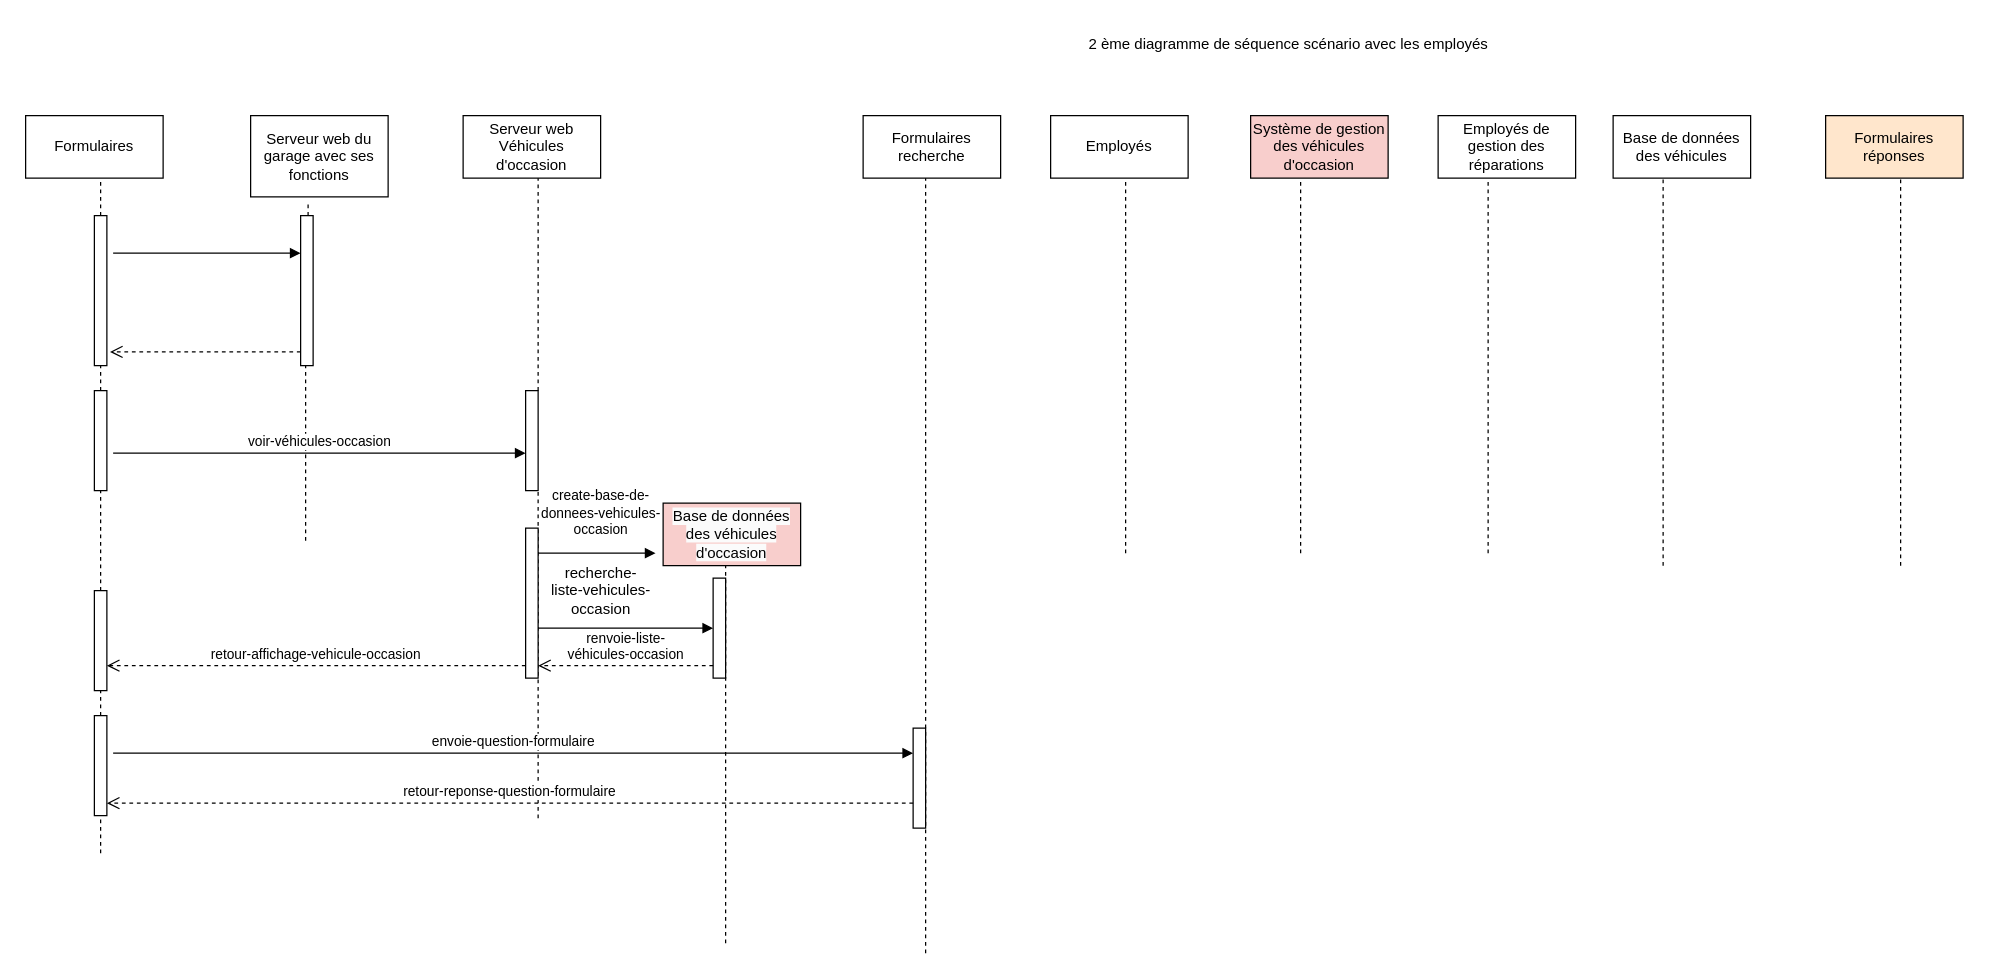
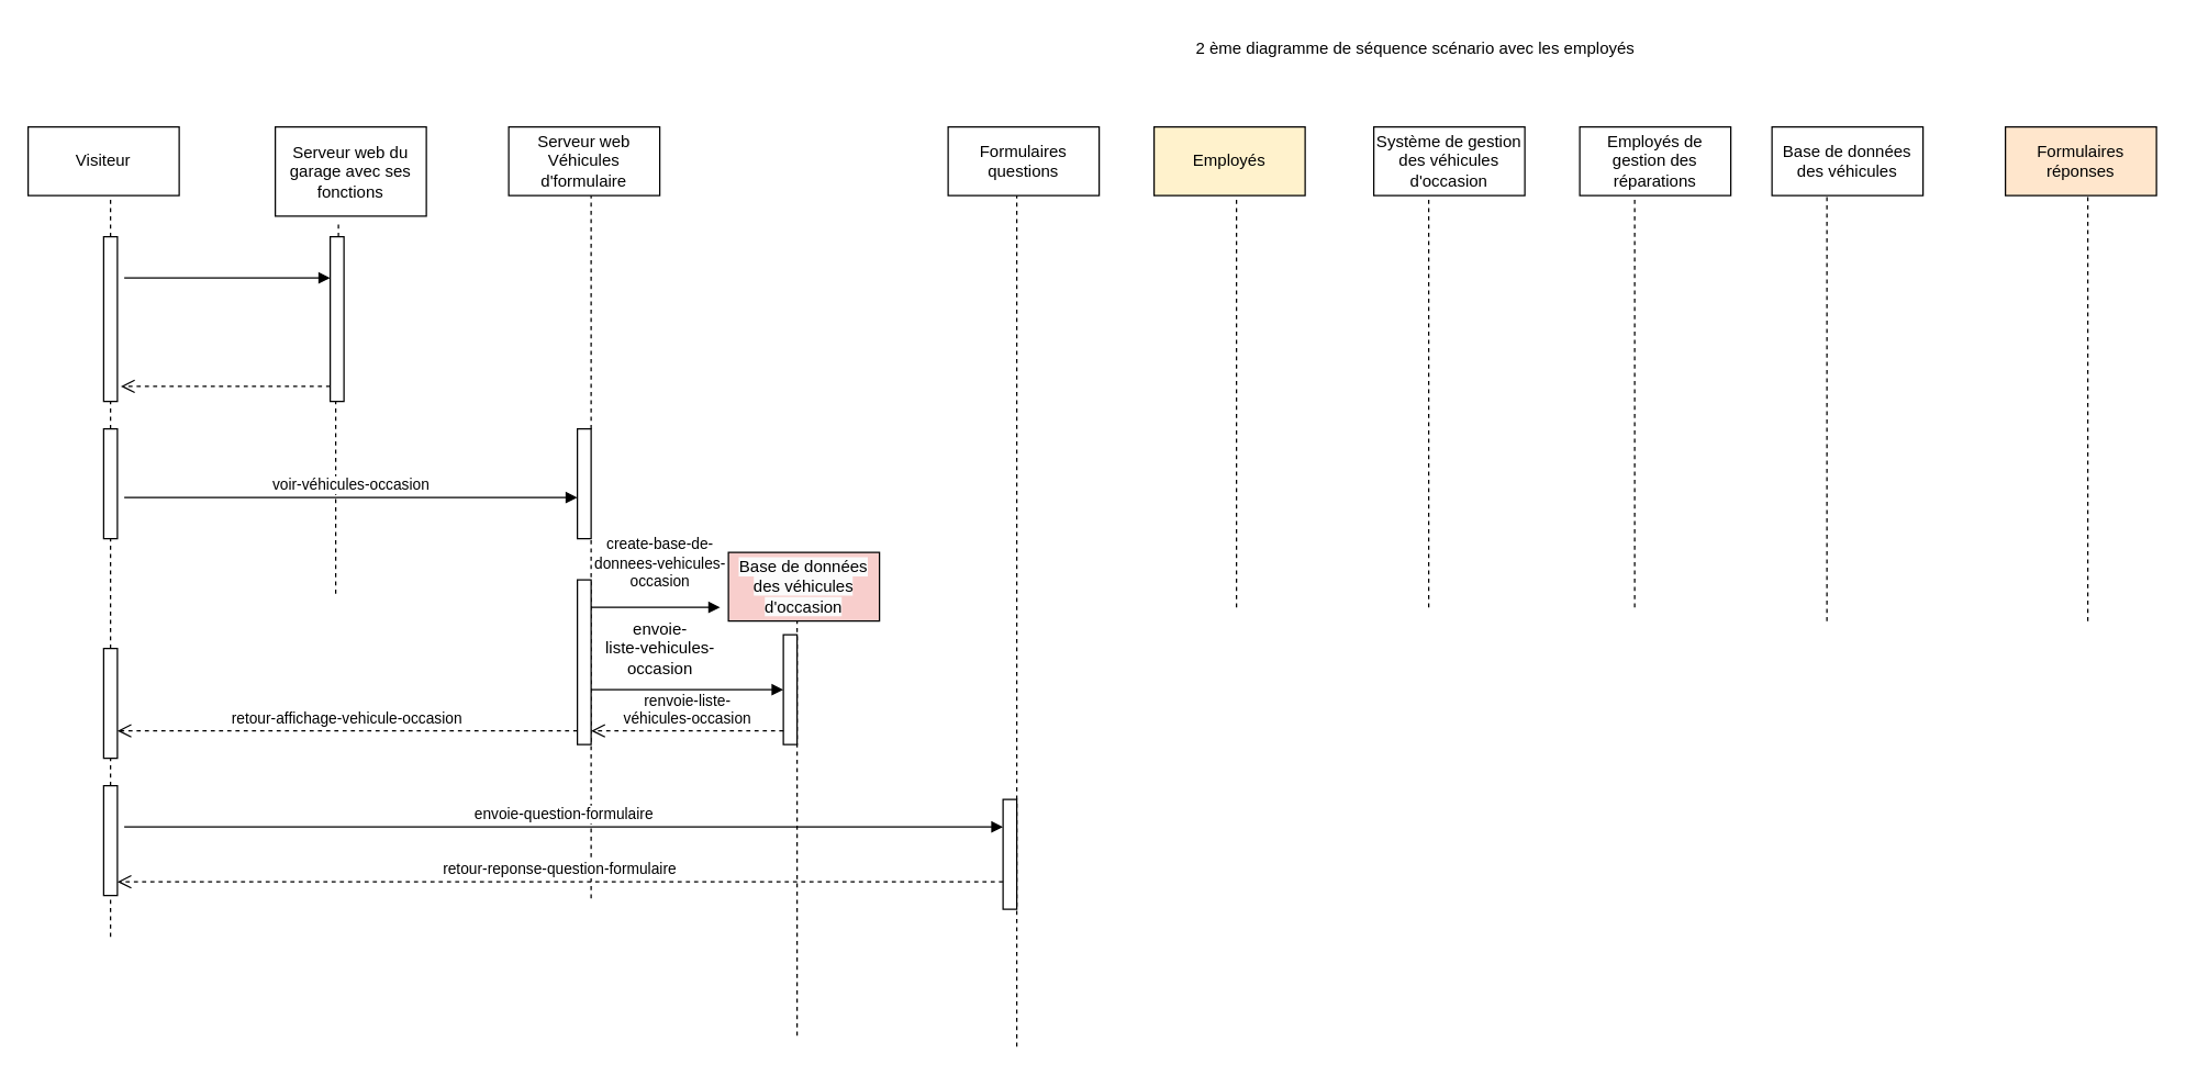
  <mxCell id="0" />
  <mxCell id="1" parent="0" />
- <mxCell id="2" value="Formulaires" style="html=1;whiteSpace=wrap;" vertex="1" parent="1"><mxGeometry x="20" y="92" width="110" height="50" as="geometry" /></mxCell>
+ <mxCell id="2" value="Visiteur" style="html=1;whiteSpace=wrap;" vertex="1" parent="1"><mxGeometry x="20" y="92" width="110" height="50" as="geometry" /></mxCell>
  <mxCell id="3" value="Serveur web du garage avec ses fonctions" style="html=1;whiteSpace=wrap;" vertex="1" parent="1"><mxGeometry x="200" y="92" width="110" height="65" as="geometry" /></mxCell>
- <mxCell id="4" value="Serveur web Véhicules d'occasion" style="html=1;whiteSpace=wrap;" vertex="1" parent="1"><mxGeometry x="370" y="92" width="110" height="50" as="geometry" /></mxCell>
+ <mxCell id="4" value="Serveur web Véhicules d'formulaire" style="html=1;whiteSpace=wrap;" vertex="1" parent="1"><mxGeometry x="370" y="92" width="110" height="50" as="geometry" /></mxCell>
  <mxCell id="5" value="&lt;span style=&quot;caret-color: rgb(0, 0, 0); color: rgb(0, 0, 0); font-family: Helvetica; font-size: 12px; font-style: normal; font-variant-caps: normal; font-weight: 400; letter-spacing: normal; text-align: center; text-indent: 0px; text-transform: none; word-spacing: 0px; -webkit-text-stroke-width: 0px; background-color: rgb(251, 251, 251); text-decoration: none; float: none; display: inline !important;&quot;&gt;Base de données des véhicules d'occasion&lt;/span&gt;" style="html=1;whiteSpace=wrap;fillColor=#f8cecc;" vertex="1" parent="1"><mxGeometry x="530" y="402" width="110" height="50" as="geometry" /></mxCell>
- <mxCell id="6" value="Formulaires recherche" style="html=1;whiteSpace=wrap;" vertex="1" parent="1"><mxGeometry x="690" y="92" width="110" height="50" as="geometry" /></mxCell>
- <mxCell id="7" value="Employés" style="html=1;whiteSpace=wrap;" vertex="1" parent="1"><mxGeometry x="840" y="92" width="110" height="50" as="geometry" /></mxCell>
- <mxCell id="8" value="Système de gestion des véhicules d'occasion" style="html=1;whiteSpace=wrap;fillColor=#f8cecc;" vertex="1" parent="1"><mxGeometry x="1000" y="92" width="110" height="50" as="geometry" /></mxCell>
+ <mxCell id="6" value="Formulaires questions" style="html=1;whiteSpace=wrap;" vertex="1" parent="1"><mxGeometry x="690" y="92" width="110" height="50" as="geometry" /></mxCell>
+ <mxCell id="7" value="Employés" style="html=1;whiteSpace=wrap;fillColor=#fff2cc;" vertex="1" parent="1"><mxGeometry x="840" y="92" width="110" height="50" as="geometry" /></mxCell>
+ <mxCell id="8" value="Système de gestion des véhicules d'occasion" style="html=1;whiteSpace=wrap;" vertex="1" parent="1"><mxGeometry x="1000" y="92" width="110" height="50" as="geometry" /></mxCell>
  <mxCell id="9" value="Employés de gestion des réparations" style="html=1;whiteSpace=wrap;" vertex="1" parent="1"><mxGeometry x="1150" y="92" width="110" height="50" as="geometry" /></mxCell>
  <mxCell id="10" value="Base de données des véhicules" style="html=1;whiteSpace=wrap;" vertex="1" parent="1"><mxGeometry x="1290" y="92" width="110" height="50" as="geometry" /></mxCell>
  <mxCell id="11" value="2 ème diagramme de séquence scénario avec les employés" style="text;html=1;align=center;verticalAlign=middle;resizable=0;points=[];autosize=1;strokeColor=none;fillColor=none;" vertex="1" parent="1"><mxGeometry x="860" y="20" width="340" height="30" as="geometry" /></mxCell>
  <mxCell id="12" value="" style="endArrow=none;dashed=1;html=1;rounded=0;entryX=0.418;entryY=1.06;entryDx=0;entryDy=0;entryPerimeter=0;" edge="1" parent="1" source="25" target="3"><mxGeometry width="50" height="50" relative="1" as="geometry"><mxPoint x="246" y="322" as="sourcePoint" /><mxPoint x="250" y="232" as="targetPoint" /></mxGeometry></mxCell>
  <mxCell id="13" value="" style="endArrow=none;dashed=1;html=1;rounded=0;" edge="1" parent="1" source="22"><mxGeometry width="50" height="50" relative="1" as="geometry"><mxPoint x="80" y="372" as="sourcePoint" /><mxPoint x="80" y="142" as="targetPoint" /></mxGeometry></mxCell>
  <mxCell id="14" value="" style="endArrow=none;dashed=1;html=1;rounded=0;" edge="1" parent="1" source="30"><mxGeometry width="50" height="50" relative="1" as="geometry"><mxPoint x="430" y="382" as="sourcePoint" /><mxPoint x="430" y="142" as="targetPoint" /></mxGeometry></mxCell>
  <mxCell id="15" value="" style="endArrow=none;dashed=1;html=1;rounded=0;" edge="1" parent="1"><mxGeometry width="50" height="50" relative="1" as="geometry"><mxPoint x="740" y="762" as="sourcePoint" /><mxPoint x="740" y="142" as="targetPoint" /></mxGeometry></mxCell>
  <mxCell id="16" value="" style="endArrow=none;dashed=1;html=1;rounded=0;" edge="1" parent="1"><mxGeometry width="50" height="50" relative="1" as="geometry"><mxPoint x="900" y="442" as="sourcePoint" /><mxPoint x="900" y="142" as="targetPoint" /></mxGeometry></mxCell>
  <mxCell id="17" value="" style="endArrow=none;dashed=1;html=1;rounded=0;" edge="1" parent="1"><mxGeometry width="50" height="50" relative="1" as="geometry"><mxPoint x="1040" y="442" as="sourcePoint" /><mxPoint x="1040" y="142" as="targetPoint" /></mxGeometry></mxCell>
  <mxCell id="18" value="" style="endArrow=none;dashed=1;html=1;rounded=0;" edge="1" parent="1"><mxGeometry width="50" height="50" relative="1" as="geometry"><mxPoint x="1190" y="442" as="sourcePoint" /><mxPoint x="1190" y="142" as="targetPoint" /></mxGeometry></mxCell>
  <mxCell id="19" value="" style="endArrow=none;dashed=1;html=1;rounded=0;" edge="1" parent="1"><mxGeometry width="50" height="50" relative="1" as="geometry"><mxPoint x="1330" y="452" as="sourcePoint" /><mxPoint x="1330" y="142" as="targetPoint" /></mxGeometry></mxCell>
  <mxCell id="20" value="" style="endArrow=none;dashed=1;html=1;rounded=0;" edge="1" parent="1"><mxGeometry width="50" height="50" relative="1" as="geometry"><mxPoint x="1520" y="452" as="sourcePoint" /><mxPoint x="1520" y="142" as="targetPoint" /></mxGeometry></mxCell>
  <mxCell id="21" value="" style="endArrow=none;dashed=1;html=1;rounded=0;" edge="1" parent="1" source="28" target="22"><mxGeometry width="50" height="50" relative="1" as="geometry"><mxPoint x="80" y="442" as="sourcePoint" /><mxPoint x="80" y="142" as="targetPoint" /></mxGeometry></mxCell>
  <mxCell id="22" value="" style="html=1;points=[];perimeter=orthogonalPerimeter;outlineConnect=0;targetShapes=umlLifeline;portConstraint=eastwest;newEdgeStyle={&quot;edgeStyle&quot;:&quot;elbowEdgeStyle&quot;,&quot;elbow&quot;:&quot;vertical&quot;,&quot;curved&quot;:0,&quot;rounded&quot;:0};" vertex="1" parent="1"><mxGeometry x="75" y="172" width="10" height="120" as="geometry" /></mxCell>
  <mxCell id="23" value="" style="html=1;verticalAlign=bottom;endArrow=block;edgeStyle=elbowEdgeStyle;elbow=vertical;curved=0;rounded=0;" edge="1" parent="1" target="25"><mxGeometry width="80" relative="1" as="geometry"><mxPoint x="90" y="202" as="sourcePoint" /><mxPoint x="170" y="202" as="targetPoint" /></mxGeometry></mxCell>
  <mxCell id="24" value="" style="endArrow=none;dashed=1;html=1;rounded=0;" edge="1" parent="1" target="25"><mxGeometry width="50" height="50" relative="1" as="geometry"><mxPoint x="244" y="432" as="sourcePoint" /><mxPoint x="244" y="299" as="targetPoint" /></mxGeometry></mxCell>
  <mxCell id="25" value="" style="html=1;points=[];perimeter=orthogonalPerimeter;outlineConnect=0;targetShapes=umlLifeline;portConstraint=eastwest;newEdgeStyle={&quot;edgeStyle&quot;:&quot;elbowEdgeStyle&quot;,&quot;elbow&quot;:&quot;vertical&quot;,&quot;curved&quot;:0,&quot;rounded&quot;:0};" vertex="1" parent="1"><mxGeometry x="240" y="172" width="10" height="120" as="geometry" /></mxCell>
  <mxCell id="26" value="" style="html=1;verticalAlign=bottom;endArrow=open;dashed=1;endSize=8;edgeStyle=elbowEdgeStyle;elbow=vertical;curved=0;rounded=0;" edge="1" parent="1"><mxGeometry relative="1" as="geometry"><mxPoint x="240" y="281" as="sourcePoint" /><mxPoint x="87.5" y="281" as="targetPoint" /></mxGeometry></mxCell>
  <mxCell id="27" value="" style="endArrow=none;dashed=1;html=1;rounded=0;" edge="1" parent="1" source="45" target="28"><mxGeometry width="50" height="50" relative="1" as="geometry"><mxPoint x="80" y="682" as="sourcePoint" /><mxPoint x="80" y="292" as="targetPoint" /></mxGeometry></mxCell>
  <mxCell id="28" value="" style="html=1;points=[];perimeter=orthogonalPerimeter;outlineConnect=0;targetShapes=umlLifeline;portConstraint=eastwest;newEdgeStyle={&quot;edgeStyle&quot;:&quot;elbowEdgeStyle&quot;,&quot;elbow&quot;:&quot;vertical&quot;,&quot;curved&quot;:0,&quot;rounded&quot;:0};" vertex="1" parent="1"><mxGeometry x="75" y="312" width="10" height="80" as="geometry" /></mxCell>
  <mxCell id="29" value="" style="endArrow=none;dashed=1;html=1;rounded=0;" edge="1" parent="1" target="30"><mxGeometry width="50" height="50" relative="1" as="geometry"><mxPoint x="430" y="654" as="sourcePoint" /><mxPoint x="430" y="142" as="targetPoint" /></mxGeometry></mxCell>
  <mxCell id="30" value="" style="html=1;points=[];perimeter=orthogonalPerimeter;outlineConnect=0;targetShapes=umlLifeline;portConstraint=eastwest;newEdgeStyle={&quot;edgeStyle&quot;:&quot;elbowEdgeStyle&quot;,&quot;elbow&quot;:&quot;vertical&quot;,&quot;curved&quot;:0,&quot;rounded&quot;:0};" vertex="1" parent="1"><mxGeometry x="420" y="312" width="10" height="80" as="geometry" /></mxCell>
  <mxCell id="31" value="voir-véhicules-occasion" style="html=1;verticalAlign=bottom;endArrow=block;edgeStyle=elbowEdgeStyle;elbow=vertical;curved=0;rounded=0;" edge="1" parent="1" target="30"><mxGeometry width="80" relative="1" as="geometry"><mxPoint x="90" y="362" as="sourcePoint" /><mxPoint x="170" y="362" as="targetPoint" /></mxGeometry></mxCell>
  <mxCell id="32" value="" style="html=1;points=[];perimeter=orthogonalPerimeter;outlineConnect=0;targetShapes=umlLifeline;portConstraint=eastwest;newEdgeStyle={&quot;edgeStyle&quot;:&quot;elbowEdgeStyle&quot;,&quot;elbow&quot;:&quot;vertical&quot;,&quot;curved&quot;:0,&quot;rounded&quot;:0};" vertex="1" parent="1"><mxGeometry x="420" y="422" width="10" height="120" as="geometry" /></mxCell>
  <mxCell id="33" value="" style="endArrow=none;dashed=1;html=1;rounded=0;" edge="1" parent="1"><mxGeometry width="50" height="50" relative="1" as="geometry"><mxPoint x="580" y="754" as="sourcePoint" /><mxPoint x="580" y="452" as="targetPoint" /></mxGeometry></mxCell>
  <mxCell id="34" value="create-base-de-&lt;br&gt;donnees-vehicules-&lt;br&gt;occasion" style="html=1;verticalAlign=bottom;endArrow=block;edgeStyle=elbowEdgeStyle;elbow=vertical;curved=0;rounded=0;entryX=-0.055;entryY=0.8;entryDx=0;entryDy=0;entryPerimeter=0;" edge="1" parent="1" source="32" target="5"><mxGeometry x="0.064" y="10" width="80" relative="1" as="geometry"><mxPoint x="440" y="442" as="sourcePoint" /><mxPoint x="520" y="442" as="targetPoint" /><mxPoint as="offset" /></mxGeometry></mxCell>
  <mxCell id="35" value="" style="html=1;points=[];perimeter=orthogonalPerimeter;outlineConnect=0;targetShapes=umlLifeline;portConstraint=eastwest;newEdgeStyle={&quot;edgeStyle&quot;:&quot;elbowEdgeStyle&quot;,&quot;elbow&quot;:&quot;vertical&quot;,&quot;curved&quot;:0,&quot;rounded&quot;:0};" vertex="1" parent="1"><mxGeometry x="570" y="462" width="10" height="80" as="geometry" /></mxCell>
  <mxCell id="36" value="" style="html=1;verticalAlign=bottom;endArrow=block;edgeStyle=elbowEdgeStyle;elbow=vertical;curved=0;rounded=0;" edge="1" parent="1" target="37"><mxGeometry width="80" relative="1" as="geometry"><mxPoint x="430" y="472" as="sourcePoint" /><mxPoint x="570" y="472" as="targetPoint" /></mxGeometry></mxCell>
- <mxCell id="37" value="recherche-&lt;br&gt;liste-vehicules-&lt;br&gt;occasion" style="text;html=1;align=center;verticalAlign=middle;resizable=0;points=[];autosize=1;strokeColor=none;fillColor=none;" vertex="1" parent="1"><mxGeometry x="430" y="442" width="100" height="60" as="geometry" /></mxCell>
+ <mxCell id="37" value="envoie-&lt;br&gt;liste-vehicules-&lt;br&gt;occasion" style="text;html=1;align=center;verticalAlign=middle;resizable=0;points=[];autosize=1;strokeColor=none;fillColor=none;" vertex="1" parent="1"><mxGeometry x="430" y="442" width="100" height="60" as="geometry" /></mxCell>
  <mxCell id="38" value="" style="html=1;verticalAlign=bottom;endArrow=block;edgeStyle=elbowEdgeStyle;elbow=vertical;curved=0;rounded=0;" edge="1" parent="1" source="32" target="35"><mxGeometry width="80" relative="1" as="geometry"><mxPoint x="440" y="512" as="sourcePoint" /><mxPoint x="520" y="512" as="targetPoint" /></mxGeometry></mxCell>
  <mxCell id="39" value="" style="endArrow=none;dashed=1;html=1;rounded=0;" edge="1" parent="1" target="40"><mxGeometry width="50" height="50" relative="1" as="geometry"><mxPoint x="80" y="682" as="sourcePoint" /><mxPoint x="80" y="392" as="targetPoint" /></mxGeometry></mxCell>
  <mxCell id="40" value="" style="html=1;points=[];perimeter=orthogonalPerimeter;outlineConnect=0;targetShapes=umlLifeline;portConstraint=eastwest;newEdgeStyle={&quot;edgeStyle&quot;:&quot;elbowEdgeStyle&quot;,&quot;elbow&quot;:&quot;vertical&quot;,&quot;curved&quot;:0,&quot;rounded&quot;:0};" vertex="1" parent="1"><mxGeometry x="75" y="572" width="10" height="80" as="geometry" /></mxCell>
  <mxCell id="41" value="" style="html=1;points=[];perimeter=orthogonalPerimeter;outlineConnect=0;targetShapes=umlLifeline;portConstraint=eastwest;newEdgeStyle={&quot;edgeStyle&quot;:&quot;elbowEdgeStyle&quot;,&quot;elbow&quot;:&quot;vertical&quot;,&quot;curved&quot;:0,&quot;rounded&quot;:0};" vertex="1" parent="1"><mxGeometry x="730" y="582" width="10" height="80" as="geometry" /></mxCell>
  <mxCell id="42" value="envoie-question-formulaire" style="html=1;verticalAlign=bottom;endArrow=block;edgeStyle=elbowEdgeStyle;elbow=vertical;curved=0;rounded=0;" edge="1" parent="1" target="41"><mxGeometry width="80" relative="1" as="geometry"><mxPoint x="90" y="602" as="sourcePoint" /><mxPoint x="170" y="602" as="targetPoint" /></mxGeometry></mxCell>
  <mxCell id="43" value="retour-reponse-question-formulaire" style="html=1;verticalAlign=bottom;endArrow=open;dashed=1;endSize=8;edgeStyle=elbowEdgeStyle;elbow=vertical;curved=0;rounded=0;" edge="1" parent="1" target="40"><mxGeometry relative="1" as="geometry"><mxPoint x="730" y="642" as="sourcePoint" /><mxPoint x="650" y="642" as="targetPoint" /></mxGeometry></mxCell>
  <mxCell id="44" value="" style="endArrow=none;dashed=1;html=1;rounded=0;" edge="1" parent="1" source="40" target="45"><mxGeometry width="50" height="50" relative="1" as="geometry"><mxPoint x="80" y="572" as="sourcePoint" /><mxPoint x="80" y="392" as="targetPoint" /></mxGeometry></mxCell>
  <mxCell id="45" value="" style="html=1;points=[];perimeter=orthogonalPerimeter;outlineConnect=0;targetShapes=umlLifeline;portConstraint=eastwest;newEdgeStyle={&quot;edgeStyle&quot;:&quot;elbowEdgeStyle&quot;,&quot;elbow&quot;:&quot;vertical&quot;,&quot;curved&quot;:0,&quot;rounded&quot;:0};" vertex="1" parent="1"><mxGeometry x="75" y="472" width="10" height="80" as="geometry" /></mxCell>
  <mxCell id="46" value="renvoie-liste-&lt;br&gt;véhicules-occasion" style="html=1;verticalAlign=bottom;endArrow=open;dashed=1;endSize=8;edgeStyle=elbowEdgeStyle;elbow=vertical;curved=0;rounded=0;" edge="1" parent="1"><mxGeometry relative="1" as="geometry"><mxPoint x="570" y="532" as="sourcePoint" /><mxPoint x="430" y="532" as="targetPoint" /></mxGeometry></mxCell>
  <mxCell id="47" value="retour-affichage-vehicule-occasion" style="html=1;verticalAlign=bottom;endArrow=open;dashed=1;endSize=8;edgeStyle=elbowEdgeStyle;elbow=vertical;curved=0;rounded=0;" edge="1" parent="1" target="45"><mxGeometry relative="1" as="geometry"><mxPoint x="420" y="532" as="sourcePoint" /><mxPoint x="340" y="532" as="targetPoint" /></mxGeometry></mxCell>
  <mxCell id="48" value="Formulaires réponses" style="html=1;whiteSpace=wrap;fillColor=#ffe6cc;" vertex="1" parent="1"><mxGeometry x="1460" y="92" width="110" height="50" as="geometry" /></mxCell>
